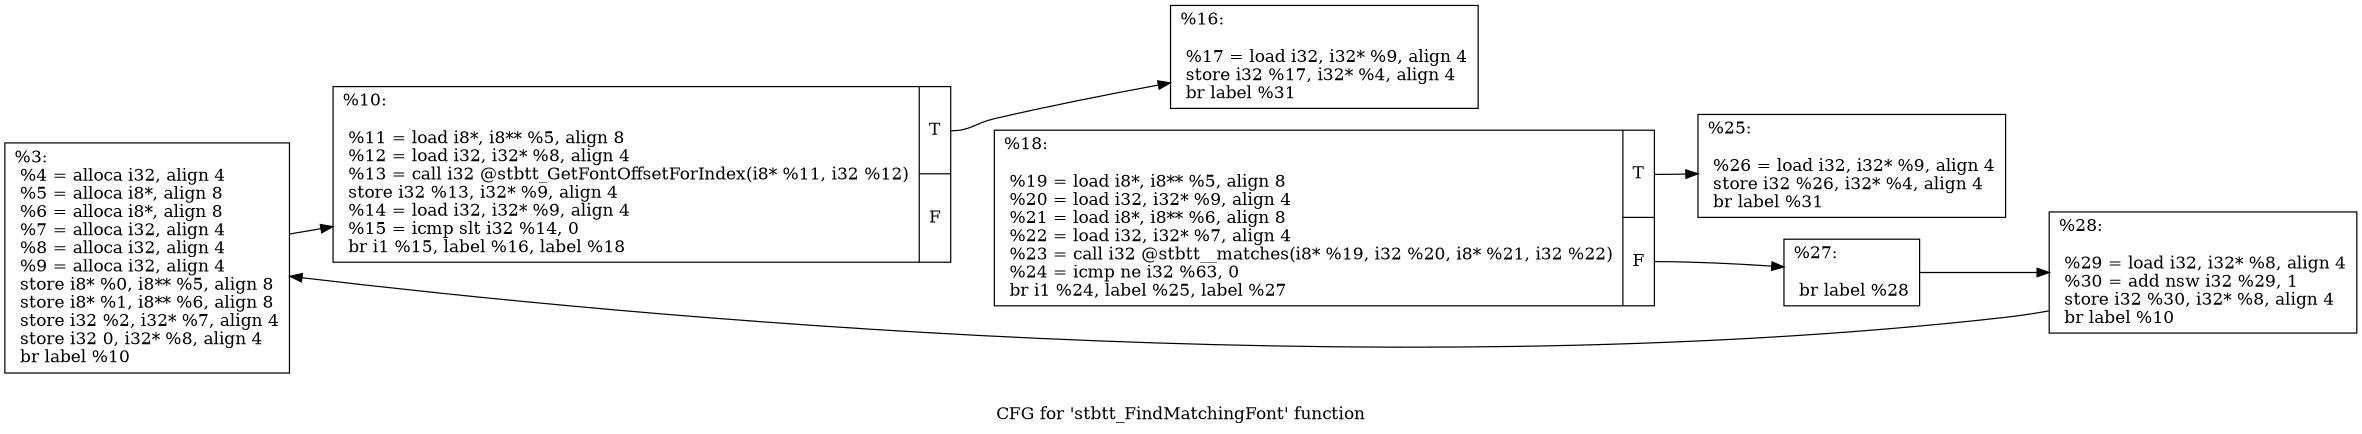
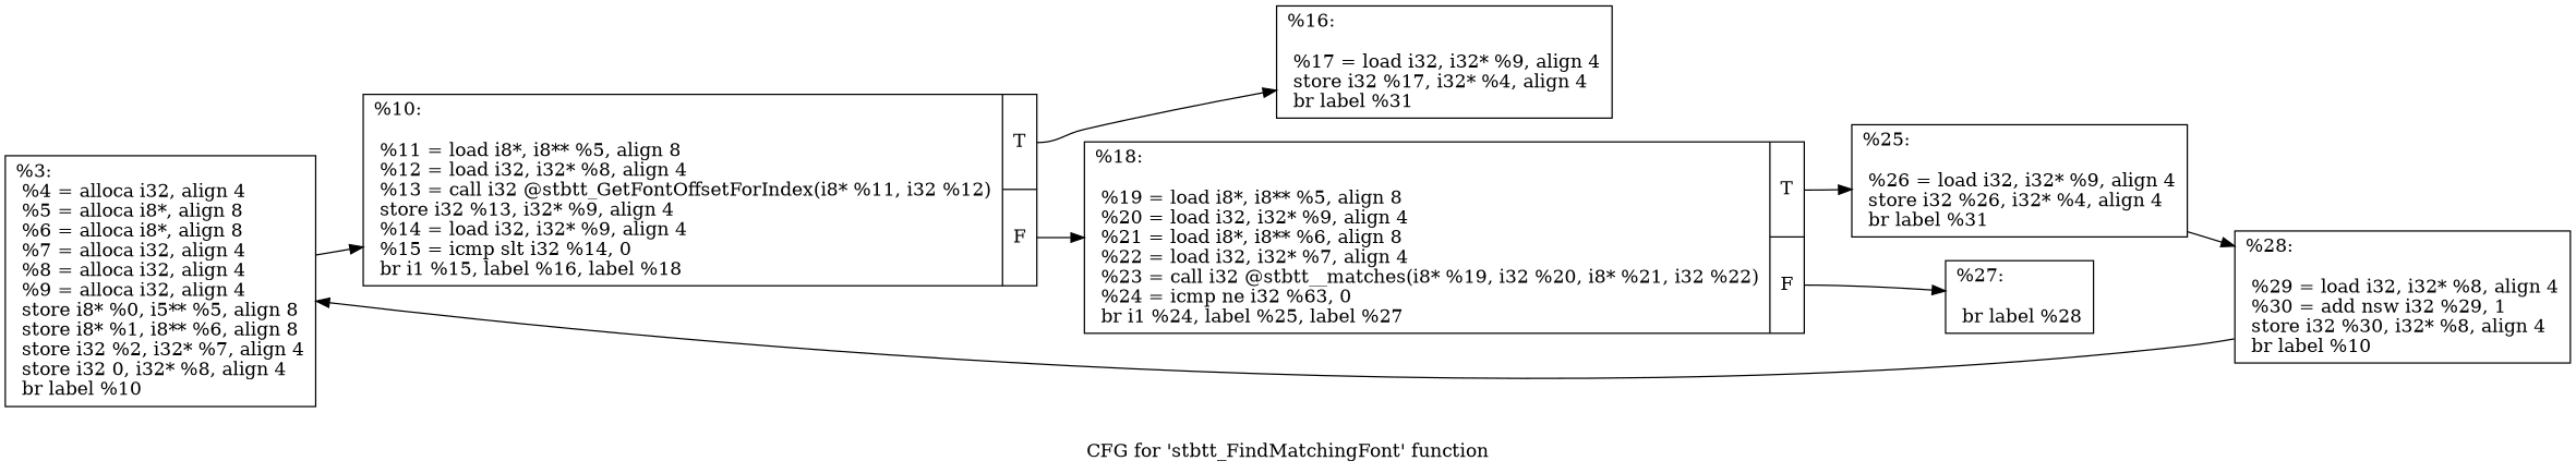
  digraph {
    label="CFG for 'stbtt_FindMatchingFont' function"
    rankdir=LR
    node [shape=record]
-   n1 [label="{%3:\l  %4 = alloca i32, align 4\l  %5 = alloca i8*, align 8\l  %6 = alloca i8*, align 8\l  %7 = alloca i32, align 4\l  %8 = alloca i32, align 4\l  %9 = alloca i32, align 4\l  store i8* %0, i8** %5, align 8\l  store i8* %1, i8** %6, align 8\l  store i32 %2, i32* %7, align 4\l  store i32 0, i32* %8, align 4\l  br label %10\l}"]
+   n1 [label="{%3:\l  %4 = alloca i32, align 4\l  %5 = alloca i8*, align 8\l  %6 = alloca i8*, align 8\l  %7 = alloca i32, align 4\l  %8 = alloca i32, align 4\l  %9 = alloca i32, align 4\l  store i8* %0, i5** %5, align 8\l  store i8* %1, i8** %6, align 8\l  store i32 %2, i32* %7, align 4\l  store i32 0, i32* %8, align 4\l  br label %10\l}"]
    n2 [label="{%10:\l\l  %11 = load i8*, i8** %5, align 8\l  %12 = load i32, i32* %8, align 4\l  %13 = call i32 @stbtt_GetFontOffsetForIndex(i8* %11, i32 %12)\l  store i32 %13, i32* %9, align 4\l  %14 = load i32, i32* %9, align 4\l  %15 = icmp slt i32 %14, 0\l  br i1 %15, label %16, label %18\l|{<s0>T|<s1>F}}"]
    n3 [label="{%16:\l\l  %17 = load i32, i32* %9, align 4\l  store i32 %17, i32* %4, align 4\l  br label %31\l}"]
    n4 [label="{%18:\l\l  %19 = load i8*, i8** %5, align 8\l  %20 = load i32, i32* %9, align 4\l  %21 = load i8*, i8** %6, align 8\l  %22 = load i32, i32* %7, align 4\l  %23 = call i32 @stbtt__matches(i8* %19, i32 %20, i8* %21, i32 %22)\l  %24 = icmp ne i32 %63, 0\l  br i1 %24, label %25, label %27\l|{<s0>T|<s1>F}}"]
    n5 [label="{%25:\l\l  %26 = load i32, i32* %9, align 4\l  store i32 %26, i32* %4, align 4\l  br label %31\l}"]
    n6 [label="{%27:\l\l  br label %28\l}"]
    n7 [label="{%28:\l\l  %29 = load i32, i32* %8, align 4\l  %30 = add nsw i32 %29, 1\l  store i32 %30, i32* %8, align 4\l  br label %10\l}"]
    n1 -> n2
    n2 -> n3 [tailport=s0]
+   n2 -> n4 [tailport=s1]
    n4 -> n5 [tailport=s0]
    n4 -> n6 [tailport=s1]
-   n6 -> n7
+   n5 -> n7
    n7 -> n1
  }
